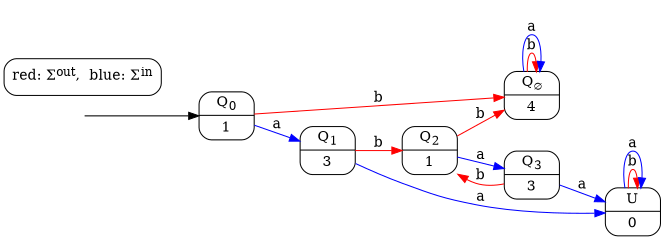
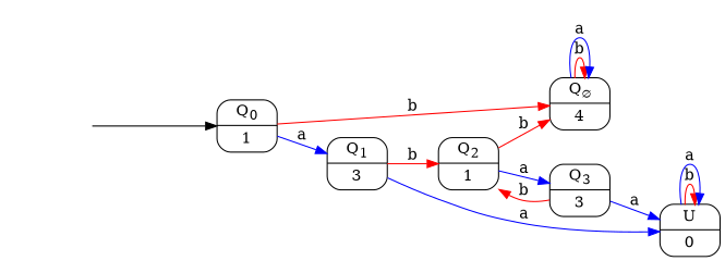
  digraph {
    rankdir=LR
    node [shape=record style=rounded]
    edge [color=red]
    initialNode [shape=point style=invis weight=100]
    n2 [label=<Q<SUB>0</SUB>|1>]
    n3 [label=<Q<SUB>&empty;</SUB>|4>]
    n4 [label=<Q<SUB>1</SUB>|3>]
    n5 [label=<Q<SUB>2</SUB>|1>]
    n6 [label=<U|0>]
    n7 [label=<Q<SUB>3</SUB>|3>]
-   n8 [label=<red: &Sigma;<SUP>out</SUP>,  blue: &Sigma;<SUP>in</SUP>> shape=box]
    initialNode -> n2 [color=""]
    n2 -> n3 [label=b]
    n2 -> n4 [color=blue label=a]
    n3 -> n3 [label=b]
    n3 -> n3 [color=blue label=a]
    n4 -> n5 [label=b]
    n4 -> n6 [color=blue label=a]
    n5 -> n3 [label=b]
    n5 -> n7 [color=blue label=a]
    n6 -> n6 [label=b]
    n6 -> n6 [color=blue label=a]
    n7 -> n5 [label=b]
    n7 -> n6 [color=blue label=a]
  }
